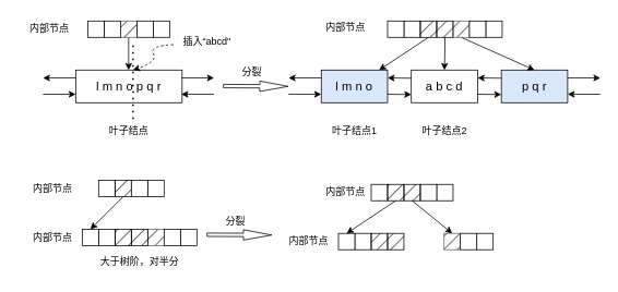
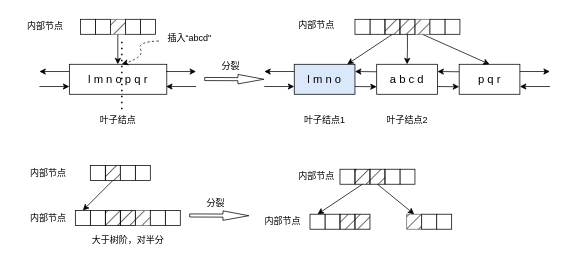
  <mxCell id="0" />
  <mxCell id="1" parent="0" />
  <mxCell id="2" value="l m n o p q r" style="rounded=0;whiteSpace=wrap;html=1;fontSize=15;" vertex="1" parent="1"><mxGeometry x="92" y="85" width="130" height="40" as="geometry" /></mxCell>
  <mxCell id="3" value="" style="endArrow=classic;html=1;rounded=0;" edge="1" parent="1"><mxGeometry width="50" height="50" relative="1" as="geometry"><mxPoint x="92" y="94.66" as="sourcePoint" /><mxPoint x="52" y="94.66" as="targetPoint" /></mxGeometry></mxCell>
  <mxCell id="4" value="" style="endArrow=classic;html=1;rounded=0;" edge="1" parent="1"><mxGeometry width="50" height="50" relative="1" as="geometry"><mxPoint x="52" y="114.66" as="sourcePoint" /><mxPoint x="92" y="114.66" as="targetPoint" /></mxGeometry></mxCell>
  <mxCell id="5" value="" style="endArrow=classic;html=1;rounded=0;" edge="1" parent="1"><mxGeometry width="50" height="50" relative="1" as="geometry"><mxPoint x="221" y="94.66" as="sourcePoint" /><mxPoint x="261" y="94.66" as="targetPoint" /></mxGeometry></mxCell>
  <mxCell id="6" value="" style="endArrow=classic;html=1;rounded=0;" edge="1" parent="1"><mxGeometry width="50" height="50" relative="1" as="geometry"><mxPoint x="261" y="114.66" as="sourcePoint" /><mxPoint x="221" y="114.66" as="targetPoint" /></mxGeometry></mxCell>
  <mxCell id="7" value="" style="endArrow=none;dashed=1;html=1;dashPattern=1 3;strokeWidth=2;rounded=0;" edge="1" parent="1"><mxGeometry width="50" height="50" relative="1" as="geometry"><mxPoint x="162" y="145" as="sourcePoint" /><mxPoint x="162" y="55" as="targetPoint" /></mxGeometry></mxCell>
  <mxCell id="8" value="" style="endArrow=classic;html=1;rounded=0;" edge="1" parent="1"><mxGeometry width="50" height="50" relative="1" as="geometry"><mxPoint x="156.66" y="45" as="sourcePoint" /><mxPoint x="156.66" y="85" as="targetPoint" /></mxGeometry></mxCell>
  <mxCell id="9" value="叶子结点" style="text;html=1;align=center;verticalAlign=middle;whiteSpace=wrap;rounded=0;" vertex="1" parent="1"><mxGeometry x="127" y="145" width="60" height="30" as="geometry" /></mxCell>
  <mxCell id="10" value="" style="shape=flexArrow;endArrow=classic;html=1;rounded=0;width=4.138;endSize=11.193;endWidth=7.491;" edge="1" parent="1"><mxGeometry width="50" height="50" relative="1" as="geometry"><mxPoint x="272" y="104.66" as="sourcePoint" /><mxPoint x="352" y="105" as="targetPoint" /></mxGeometry></mxCell>
  <mxCell id="11" value="分裂" style="text;html=1;align=center;verticalAlign=middle;resizable=0;points=[];autosize=1;strokeColor=none;fillColor=none;" vertex="1" parent="1"><mxGeometry x="282" y="73" width="50" height="30" as="geometry" /></mxCell>
  <mxCell id="12" value="" style="curved=1;endArrow=classic;html=1;rounded=0;dashed=1;exitX=-0.007;exitY=0.632;exitDx=0;exitDy=0;exitPerimeter=0;" edge="1" parent="1" source="13"><mxGeometry width="50" height="50" relative="1" as="geometry"><mxPoint x="202" y="25" as="sourcePoint" /><mxPoint x="162" y="85" as="targetPoint" /><Array as="points"><mxPoint x="182" y="55" /><mxPoint x="192" y="75" /></Array></mxGeometry></mxCell>
  <mxCell id="13" value="插入“abcd&quot;" style="text;html=1;align=center;verticalAlign=middle;resizable=0;points=[];autosize=1;strokeColor=none;fillColor=none;" vertex="1" parent="1"><mxGeometry x="212" y="35" width="80" height="30" as="geometry" /></mxCell>
  <mxCell id="14" value="l m n o" style="rounded=0;whiteSpace=wrap;html=1;fontSize=15;fillColor=#dae8fc;" vertex="1" parent="1"><mxGeometry x="392" y="85" width="81" height="40" as="geometry" /></mxCell>
  <mxCell id="15" value="a b c d" style="rounded=0;whiteSpace=wrap;html=1;fontSize=15;" vertex="1" parent="1"><mxGeometry x="502" y="85" width="81" height="40" as="geometry" /></mxCell>
- <mxCell id="16" value="p q r" style="rounded=0;whiteSpace=wrap;html=1;fontSize=15;fillColor=#dae8fc;" vertex="1" parent="1"><mxGeometry x="612" y="85" width="81" height="40" as="geometry" /></mxCell>
+ <mxCell id="16" value="p q r" style="rounded=0;whiteSpace=wrap;html=1;fontSize=15;" vertex="1" parent="1"><mxGeometry x="612" y="85" width="81" height="40" as="geometry" /></mxCell>
  <mxCell id="17" value="" style="endArrow=classic;html=1;rounded=0;" edge="1" parent="1"><mxGeometry width="50" height="50" relative="1" as="geometry"><mxPoint x="693" y="94.66" as="sourcePoint" /><mxPoint x="733" y="94.66" as="targetPoint" /></mxGeometry></mxCell>
  <mxCell id="18" value="" style="endArrow=classic;html=1;rounded=0;" edge="1" parent="1"><mxGeometry width="50" height="50" relative="1" as="geometry"><mxPoint x="733" y="114.66" as="sourcePoint" /><mxPoint x="693" y="114.66" as="targetPoint" /></mxGeometry></mxCell>
  <mxCell id="19" value="" style="endArrow=classic;html=1;rounded=0;" edge="1" parent="1"><mxGeometry width="50" height="50" relative="1" as="geometry"><mxPoint x="392" y="94.66" as="sourcePoint" /><mxPoint x="352" y="94.66" as="targetPoint" /></mxGeometry></mxCell>
  <mxCell id="20" value="" style="endArrow=classic;html=1;rounded=0;" edge="1" parent="1"><mxGeometry width="50" height="50" relative="1" as="geometry"><mxPoint x="352" y="114.66" as="sourcePoint" /><mxPoint x="392" y="114.66" as="targetPoint" /></mxGeometry></mxCell>
  <mxCell id="21" value="" style="endArrow=classic;html=1;rounded=0;" edge="1" parent="1"><mxGeometry width="50" height="50" relative="1" as="geometry"><mxPoint x="502" y="95" as="sourcePoint" /><mxPoint x="473" y="94.66" as="targetPoint" /></mxGeometry></mxCell>
  <mxCell id="22" value="" style="endArrow=classic;html=1;rounded=0;" edge="1" parent="1"><mxGeometry width="50" height="50" relative="1" as="geometry"><mxPoint x="473" y="114.66" as="sourcePoint" /><mxPoint x="502" y="115" as="targetPoint" /></mxGeometry></mxCell>
  <mxCell id="23" value="" style="endArrow=classic;html=1;rounded=0;" edge="1" parent="1"><mxGeometry width="50" height="50" relative="1" as="geometry"><mxPoint x="612" y="95" as="sourcePoint" /><mxPoint x="583" y="94.66" as="targetPoint" /></mxGeometry></mxCell>
  <mxCell id="24" value="" style="endArrow=classic;html=1;rounded=0;" edge="1" parent="1"><mxGeometry width="50" height="50" relative="1" as="geometry"><mxPoint x="583" y="114.66" as="sourcePoint" /><mxPoint x="612" y="115" as="targetPoint" /></mxGeometry></mxCell>
  <mxCell id="25" value="" style="rounded=0;whiteSpace=wrap;html=1;" vertex="1" parent="1"><mxGeometry x="107" y="25" width="20" height="20" as="geometry" /></mxCell>
  <mxCell id="26" value="" style="rounded=0;whiteSpace=wrap;html=1;fillColor=#000000;fontColor=#333333;strokeColor=#666666;gradientColor=none;fillStyle=hatch;" vertex="1" parent="1"><mxGeometry x="147" y="25" width="20" height="20" as="geometry" /></mxCell>
  <mxCell id="27" value="" style="rounded=0;whiteSpace=wrap;html=1;" vertex="1" parent="1"><mxGeometry x="187" y="25" width="20" height="20" as="geometry" /></mxCell>
  <mxCell id="28" value="" style="rounded=0;whiteSpace=wrap;html=1;" vertex="1" parent="1"><mxGeometry x="493" y="25" width="20" height="20" as="geometry" /></mxCell>
  <mxCell id="29" style="rounded=0;orthogonalLoop=1;jettySize=auto;html=1;exitX=0.5;exitY=1;exitDx=0;exitDy=0;" edge="1" parent="1" source="30" target="14"><mxGeometry relative="1" as="geometry" /></mxCell>
  <mxCell id="30" value="" style="rounded=0;whiteSpace=wrap;html=1;fillStyle=hatch;fillColor=#000000;" vertex="1" parent="1"><mxGeometry x="513" y="25" width="20" height="20" as="geometry" /></mxCell>
  <mxCell id="31" style="rounded=0;orthogonalLoop=1;jettySize=auto;html=1;entryX=0.5;entryY=0;entryDx=0;entryDy=0;exitX=0.5;exitY=1;exitDx=0;exitDy=0;" edge="1" parent="1" source="32" target="16"><mxGeometry relative="1" as="geometry" /></mxCell>
  <mxCell id="32" value="" style="rounded=0;whiteSpace=wrap;html=1;fillColor=#000000;fontColor=#333333;strokeColor=#666666;fillStyle=hatch;" vertex="1" parent="1"><mxGeometry x="553" y="25" width="20" height="20" as="geometry" /></mxCell>
  <mxCell id="33" value="" style="rounded=0;whiteSpace=wrap;html=1;" vertex="1" parent="1"><mxGeometry x="593" y="25" width="20" height="20" as="geometry" /></mxCell>
  <mxCell id="34" value="内部节点" style="text;html=1;align=center;verticalAlign=middle;whiteSpace=wrap;rounded=0;" vertex="1" parent="1"><mxGeometry x="20" y="22.5" width="80" height="25" as="geometry" /></mxCell>
  <mxCell id="35" value="叶子结点1" style="text;html=1;align=center;verticalAlign=middle;whiteSpace=wrap;rounded=0;" vertex="1" parent="1"><mxGeometry x="402.5" y="145" width="60" height="30" as="geometry" /></mxCell>
  <mxCell id="36" value="叶子结点2" style="text;html=1;align=center;verticalAlign=middle;whiteSpace=wrap;rounded=0;" vertex="1" parent="1"><mxGeometry x="513" y="145" width="60" height="30" as="geometry" /></mxCell>
  <mxCell id="37" value="" style="rounded=0;whiteSpace=wrap;html=1;" vertex="1" parent="1"><mxGeometry x="473" y="25" width="20" height="20" as="geometry" /></mxCell>
  <mxCell id="38" value="" style="rounded=0;whiteSpace=wrap;html=1;" vertex="1" parent="1"><mxGeometry x="127" y="25" width="20" height="20" as="geometry" /></mxCell>
  <mxCell id="39" value="" style="rounded=0;whiteSpace=wrap;html=1;" vertex="1" parent="1"><mxGeometry x="167" y="25" width="20" height="20" as="geometry" /></mxCell>
  <mxCell id="40" style="edgeStyle=orthogonalEdgeStyle;rounded=0;orthogonalLoop=1;jettySize=auto;html=1;entryX=0.5;entryY=0;entryDx=0;entryDy=0;" edge="1" parent="1" source="41" target="15"><mxGeometry relative="1" as="geometry" /></mxCell>
  <mxCell id="41" value="" style="rounded=0;whiteSpace=wrap;html=1;fillStyle=hatch;fillColor=#000000;" vertex="1" parent="1"><mxGeometry x="533" y="25" width="20" height="20" as="geometry" /></mxCell>
  <mxCell id="42" value="" style="rounded=0;whiteSpace=wrap;html=1;" vertex="1" parent="1"><mxGeometry x="573" y="25" width="20" height="20" as="geometry" /></mxCell>
  <mxCell id="43" value="" style="rounded=0;whiteSpace=wrap;html=1;" vertex="1" parent="1"><mxGeometry x="120" y="280" width="20" height="20" as="geometry" /></mxCell>
  <mxCell id="44" value="" style="rounded=0;whiteSpace=wrap;html=1;fillStyle=hatch;fillColor=#000000;" vertex="1" parent="1"><mxGeometry x="140" y="280" width="20" height="20" as="geometry" /></mxCell>
  <mxCell id="45" value="" style="rounded=0;whiteSpace=wrap;html=1;fillColor=#000000;fontColor=#333333;strokeColor=#666666;fillStyle=hatch;" vertex="1" parent="1"><mxGeometry x="180" y="280" width="20" height="20" as="geometry" /></mxCell>
  <mxCell id="46" value="" style="rounded=0;whiteSpace=wrap;html=1;" vertex="1" parent="1"><mxGeometry x="220" y="280" width="20" height="20" as="geometry" /></mxCell>
  <mxCell id="47" value="内部节点" style="text;html=1;align=center;verticalAlign=middle;whiteSpace=wrap;rounded=0;" vertex="1" parent="1"><mxGeometry x="34" y="275" width="60" height="30" as="geometry" /></mxCell>
  <mxCell id="48" value="" style="rounded=0;whiteSpace=wrap;html=1;" vertex="1" parent="1"><mxGeometry x="100" y="280" width="20" height="20" as="geometry" /></mxCell>
  <mxCell id="49" value="" style="rounded=0;whiteSpace=wrap;html=1;fillStyle=hatch;fillColor=#000000;" vertex="1" parent="1"><mxGeometry x="160" y="280" width="20" height="20" as="geometry" /></mxCell>
  <mxCell id="50" value="" style="rounded=0;whiteSpace=wrap;html=1;" vertex="1" parent="1"><mxGeometry x="200" y="280" width="20" height="20" as="geometry" /></mxCell>
  <mxCell id="51" value="" style="rounded=0;whiteSpace=wrap;html=1;" vertex="1" parent="1"><mxGeometry x="120" y="220" width="20" height="20" as="geometry" /></mxCell>
  <mxCell id="52" style="rounded=0;orthogonalLoop=1;jettySize=auto;html=1;entryX=0.5;entryY=0;entryDx=0;entryDy=0;exitX=0.5;exitY=1;exitDx=0;exitDy=0;" edge="1" parent="1" source="53" target="48"><mxGeometry relative="1" as="geometry" /></mxCell>
  <mxCell id="53" value="" style="rounded=0;whiteSpace=wrap;html=1;fillStyle=hatch;fillColor=#000000;" vertex="1" parent="1"><mxGeometry x="140" y="220" width="20" height="20" as="geometry" /></mxCell>
  <mxCell id="54" value="" style="rounded=0;whiteSpace=wrap;html=1;" vertex="1" parent="1"><mxGeometry x="180" y="220" width="20" height="20" as="geometry" /></mxCell>
  <mxCell id="55" value="" style="rounded=0;whiteSpace=wrap;html=1;" vertex="1" parent="1"><mxGeometry x="160" y="220" width="20" height="20" as="geometry" /></mxCell>
  <mxCell id="56" value="内部节点" style="text;html=1;align=center;verticalAlign=middle;whiteSpace=wrap;rounded=0;" vertex="1" parent="1"><mxGeometry x="34" y="215" width="60" height="30" as="geometry" /></mxCell>
  <mxCell id="57" value="" style="shape=flexArrow;endArrow=classic;html=1;rounded=0;width=4.138;endSize=11.193;endWidth=7.491;" edge="1" parent="1"><mxGeometry width="50" height="50" relative="1" as="geometry"><mxPoint x="252" y="286.66" as="sourcePoint" /><mxPoint x="332" y="287" as="targetPoint" /></mxGeometry></mxCell>
  <mxCell id="58" value="分裂" style="text;html=1;align=center;verticalAlign=middle;resizable=0;points=[];autosize=1;strokeColor=none;fillColor=none;" vertex="1" parent="1"><mxGeometry x="262" y="255" width="50" height="30" as="geometry" /></mxCell>
  <mxCell id="59" value="大于树阶，对半分" style="text;html=1;align=center;verticalAlign=middle;resizable=0;points=[];autosize=1;strokeColor=none;fillColor=none;" vertex="1" parent="1"><mxGeometry x="110" y="305" width="120" height="30" as="geometry" /></mxCell>
  <mxCell id="60" value="" style="rounded=0;whiteSpace=wrap;html=1;" vertex="1" parent="1"><mxGeometry x="433" y="285" width="20" height="20" as="geometry" /></mxCell>
  <mxCell id="61" value="" style="rounded=0;whiteSpace=wrap;html=1;fillStyle=hatch;fillColor=#000000;" vertex="1" parent="1"><mxGeometry x="453" y="285" width="20" height="20" as="geometry" /></mxCell>
  <mxCell id="62" value="" style="rounded=0;whiteSpace=wrap;html=1;fillColor=#000000;fontColor=#333333;strokeColor=#666666;fillStyle=hatch;" vertex="1" parent="1"><mxGeometry x="542" y="285" width="20" height="20" as="geometry" /></mxCell>
  <mxCell id="63" value="" style="rounded=0;whiteSpace=wrap;html=1;" vertex="1" parent="1"><mxGeometry x="582" y="285" width="20" height="20" as="geometry" /></mxCell>
  <mxCell id="64" value="内部节点" style="text;html=1;align=center;verticalAlign=middle;whiteSpace=wrap;rounded=0;" vertex="1" parent="1"><mxGeometry x="347" y="280" width="60" height="30" as="geometry" /></mxCell>
  <mxCell id="65" value="" style="rounded=0;whiteSpace=wrap;html=1;" vertex="1" parent="1"><mxGeometry x="413" y="285" width="20" height="20" as="geometry" /></mxCell>
  <mxCell id="66" value="" style="rounded=0;whiteSpace=wrap;html=1;fillStyle=hatch;fillColor=#000000;" vertex="1" parent="1"><mxGeometry x="473" y="285" width="20" height="20" as="geometry" /></mxCell>
  <mxCell id="67" value="" style="rounded=0;whiteSpace=wrap;html=1;" vertex="1" parent="1"><mxGeometry x="562" y="285" width="20" height="20" as="geometry" /></mxCell>
  <mxCell id="68" value="" style="rounded=0;whiteSpace=wrap;html=1;" vertex="1" parent="1"><mxGeometry x="453" y="225" width="20" height="20" as="geometry" /></mxCell>
  <mxCell id="69" value="" style="rounded=0;whiteSpace=wrap;html=1;" vertex="1" parent="1"><mxGeometry x="533" y="225" width="20" height="20" as="geometry" /></mxCell>
  <mxCell id="70" style="rounded=0;orthogonalLoop=1;jettySize=auto;html=1;entryX=0.5;entryY=0;entryDx=0;entryDy=0;exitX=0.5;exitY=1;exitDx=0;exitDy=0;" edge="1" parent="1" source="71" target="65"><mxGeometry relative="1" as="geometry" /></mxCell>
  <mxCell id="71" value="" style="rounded=0;whiteSpace=wrap;html=1;fillStyle=hatch;fillColor=#000000;" vertex="1" parent="1"><mxGeometry x="473" y="225" width="20" height="20" as="geometry" /></mxCell>
  <mxCell id="72" value="" style="rounded=0;whiteSpace=wrap;html=1;" vertex="1" parent="1"><mxGeometry x="513" y="225" width="20" height="20" as="geometry" /></mxCell>
  <mxCell id="73" style="rounded=0;orthogonalLoop=1;jettySize=auto;html=1;exitX=0.5;exitY=1;exitDx=0;exitDy=0;entryX=0.5;entryY=0;entryDx=0;entryDy=0;" edge="1" parent="1" source="74" target="62"><mxGeometry relative="1" as="geometry" /></mxCell>
  <mxCell id="74" value="" style="rounded=0;whiteSpace=wrap;html=1;fillStyle=hatch;fillColor=#000000;" vertex="1" parent="1"><mxGeometry x="493" y="225" width="20" height="20" as="geometry" /></mxCell>
  <mxCell id="75" value="内部节点" style="text;html=1;align=center;verticalAlign=middle;whiteSpace=wrap;rounded=0;" vertex="1" parent="1"><mxGeometry x="392" y="220" width="60" height="30" as="geometry" /></mxCell>
  <mxCell id="76" value="内部节点" style="text;html=1;align=center;verticalAlign=middle;whiteSpace=wrap;rounded=0;" vertex="1" parent="1"><mxGeometry x="382" y="20" width="80" height="25" as="geometry" /></mxCell>
